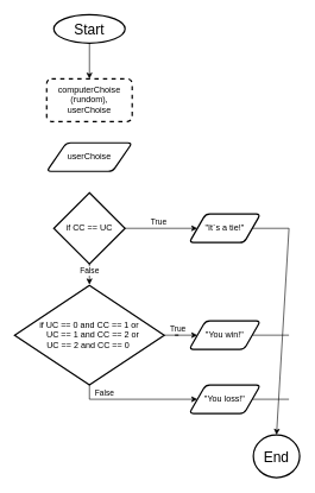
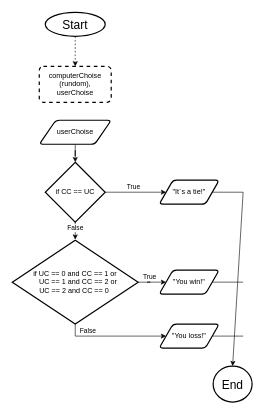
  <mxCell id="0" />
  <mxCell id="1" parent="0" />
- <mxCell id="2" value="" style="edgeStyle=orthogonalEdgeStyle;rounded=0;orthogonalLoop=1;jettySize=auto;html=1;" edge="1" parent="1" source="3" target="4"><mxGeometry relative="1" as="geometry" /></mxCell>
+ <mxCell id="2" value="" style="edgeStyle=orthogonalEdgeStyle;rounded=0;orthogonalLoop=1;jettySize=auto;html=1;dashed=1;" edge="1" parent="1" source="3" target="4"><mxGeometry relative="1" as="geometry" /></mxCell>
  <mxCell id="3" value="&lt;font style=&quot;font-size: 20px;&quot;&gt;Start&lt;/font&gt;" style="strokeWidth=2;html=1;shape=mxgraph.flowchart.start_1;whiteSpace=wrap;" vertex="1" parent="1"><mxGeometry x="75" y="20" width="100" height="40" as="geometry" /></mxCell>
  <mxCell id="4" value="computerChoise (rundom),&lt;br&gt;userChoise" style="rounded=1;whiteSpace=wrap;html=1;absoluteArcSize=1;arcSize=14;strokeWidth=2;dashed=1;" vertex="1" parent="1"><mxGeometry x="65" y="110" width="120" height="60" as="geometry" /></mxCell>
  <mxCell id="5" value="" style="edgeStyle=orthogonalEdgeStyle;rounded=0;orthogonalLoop=1;jettySize=auto;html=1;" edge="1" parent="1"><mxGeometry x="-0.933" y="30" relative="1" as="geometry"><mxPoint x="125" y="369" as="sourcePoint" /><mxPoint x="125" y="399" as="targetPoint" /><mxPoint as="offset" /></mxGeometry></mxCell>
  <mxCell id="6" value="False" style="edgeLabel;html=1;align=center;verticalAlign=middle;resizable=0;points=[];" vertex="1" connectable="0" parent="5"><mxGeometry x="-0.333" y="-1" relative="1" as="geometry"><mxPoint as="offset" /></mxGeometry></mxCell>
  <mxCell id="7" value="" style="edgeStyle=orthogonalEdgeStyle;rounded=0;orthogonalLoop=1;jettySize=auto;html=1;" edge="1" parent="1" source="9" target="17"><mxGeometry relative="1" as="geometry" /></mxCell>
  <mxCell id="8" value="True" style="edgeLabel;html=1;align=center;verticalAlign=middle;resizable=0;points=[];" vertex="1" connectable="0" parent="7"><mxGeometry x="-0.212" y="-5" relative="1" as="geometry"><mxPoint x="6" y="-15" as="offset" /></mxGeometry></mxCell>
  <mxCell id="9" value="if CC == UC" style="strokeWidth=2;html=1;shape=mxgraph.flowchart.decision;whiteSpace=wrap;" vertex="1" parent="1"><mxGeometry x="75" y="270" width="100" height="100" as="geometry" /></mxCell>
  <mxCell id="10" value="" style="edgeStyle=orthogonalEdgeStyle;rounded=0;orthogonalLoop=1;jettySize=auto;html=1;" edge="1" parent="1" source="14" target="18"><mxGeometry relative="1" as="geometry" /></mxCell>
  <mxCell id="11" value="True" style="edgeLabel;html=1;align=center;verticalAlign=middle;resizable=0;points=[];" vertex="1" connectable="0" parent="10"><mxGeometry x="-0.009" relative="1" as="geometry"><mxPoint y="-10" as="offset" /></mxGeometry></mxCell>
  <mxCell id="12" style="edgeStyle=orthogonalEdgeStyle;rounded=0;orthogonalLoop=1;jettySize=auto;html=1;exitX=0.5;exitY=1;exitDx=0;exitDy=0;exitPerimeter=0;" edge="1" parent="1" source="14" target="19"><mxGeometry relative="1" as="geometry" /></mxCell>
  <mxCell id="13" value="False" style="edgeLabel;html=1;align=center;verticalAlign=middle;resizable=0;points=[];" vertex="1" connectable="0" parent="12"><mxGeometry x="-0.16" y="-1" relative="1" as="geometry"><mxPoint x="-32" y="-11" as="offset" /></mxGeometry></mxCell>
  <mxCell id="14" value="if UC == 0 and CC == 1 or&lt;br&gt;&amp;nbsp; &amp;nbsp;UC == 1 and CC == 2 or&lt;br&gt;UC == 2 and CC == 0&amp;nbsp;" style="strokeWidth=2;html=1;shape=mxgraph.flowchart.decision;whiteSpace=wrap;" vertex="1" parent="1"><mxGeometry x="20" y="400" width="210" height="140" as="geometry" /></mxCell>
+ <mxCell id="15" value="" style="edgeStyle=orthogonalEdgeStyle;rounded=0;orthogonalLoop=1;jettySize=auto;html=1;" edge="1" parent="1" source="16" target="9"><mxGeometry relative="1" as="geometry" /></mxCell>
  <mxCell id="16" value="userChoise" style="shape=parallelogram;html=1;strokeWidth=2;perimeter=parallelogramPerimeter;whiteSpace=wrap;rounded=1;arcSize=12;size=0.23;" vertex="1" parent="1"><mxGeometry x="65" y="200" width="120" height="40" as="geometry" /></mxCell>
  <mxCell id="17" value="&quot;It`s a tie!&quot;" style="shape=parallelogram;html=1;strokeWidth=2;perimeter=parallelogramPerimeter;whiteSpace=wrap;rounded=1;arcSize=12;size=0.23;" vertex="1" parent="1"><mxGeometry x="265" y="300" width="100" height="40" as="geometry" /></mxCell>
  <mxCell id="18" value="&quot;You win!&quot;" style="shape=parallelogram;html=1;strokeWidth=2;perimeter=parallelogramPerimeter;whiteSpace=wrap;rounded=1;arcSize=12;size=0.23;" vertex="1" parent="1"><mxGeometry x="265" y="450" width="100" height="40" as="geometry" /></mxCell>
  <mxCell id="19" value="&quot;You loss!&quot;" style="shape=parallelogram;html=1;strokeWidth=2;perimeter=parallelogramPerimeter;whiteSpace=wrap;rounded=1;arcSize=12;size=0.23;" vertex="1" parent="1"><mxGeometry x="265" y="540" width="100" height="40" as="geometry" /></mxCell>
  <mxCell id="20" value="&lt;font style=&quot;font-size: 20px;&quot;&gt;End&lt;/font&gt;" style="strokeWidth=2;html=1;shape=mxgraph.flowchart.start_1;whiteSpace=wrap;" vertex="1" parent="1"><mxGeometry x="355" y="610" width="65" height="60" as="geometry" /></mxCell>
  <mxCell id="21" value="" style="endArrow=classic;html=1;rounded=0;exitX=1;exitY=0.5;exitDx=0;exitDy=0;entryX=0.5;entryY=0;entryDx=0;entryDy=0;entryPerimeter=0;" edge="1" parent="1" source="17" target="20"><mxGeometry width="50" height="50" relative="1" as="geometry"><mxPoint x="235" y="530" as="sourcePoint" /><mxPoint x="285" y="480" as="targetPoint" /><Array as="points"><mxPoint x="405" y="320" /></Array></mxGeometry></mxCell>
  <mxCell id="22" value="" style="endArrow=none;html=1;rounded=0;exitX=1;exitY=0.5;exitDx=0;exitDy=0;" edge="1" parent="1" source="18"><mxGeometry width="50" height="50" relative="1" as="geometry"><mxPoint x="295" y="500" as="sourcePoint" /><mxPoint x="405" y="470" as="targetPoint" /></mxGeometry></mxCell>
  <mxCell id="23" value="" style="endArrow=none;html=1;rounded=0;exitX=1;exitY=0.5;exitDx=0;exitDy=0;" edge="1" parent="1" source="19"><mxGeometry width="50" height="50" relative="1" as="geometry"><mxPoint x="235" y="530" as="sourcePoint" /><mxPoint x="405" y="560" as="targetPoint" /></mxGeometry></mxCell>
